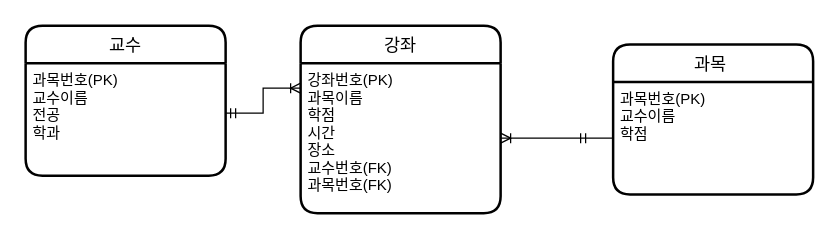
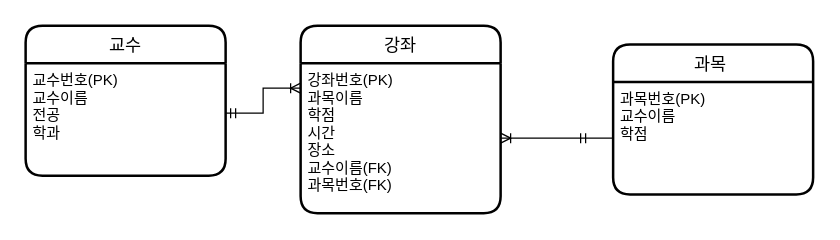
  <mxCell id="0" />
  <mxCell id="1" parent="0" />
  <mxCell id="2" style="edgeStyle=orthogonalEdgeStyle;rounded=0;orthogonalLoop=1;jettySize=auto;html=1;exitX=0.75;exitY=0;exitDx=0;exitDy=0;dashed=1;" edge="1" parent="1" source="8" target="7"><mxGeometry relative="1" as="geometry" /></mxCell>
  <mxCell id="3" value="교수" style="swimlane;childLayout=stackLayout;horizontal=1;startSize=30;horizontalStack=0;rounded=1;fontSize=14;fontStyle=0;strokeWidth=2;resizeParent=0;resizeLast=1;shadow=0;dashed=0;align=center;" vertex="1" parent="1"><mxGeometry x="20" y="20" width="160" height="120" as="geometry" /></mxCell>
- <mxCell id="4" value="과목번호(PK)&#10;교수이름&#10;전공&#10;학과" style="align=left;strokeColor=none;fillColor=none;spacingLeft=4;fontSize=12;verticalAlign=top;resizable=0;rotatable=0;part=1;" vertex="1" parent="3"><mxGeometry y="30" width="160" height="90" as="geometry" /></mxCell>
+ <mxCell id="4" value="교수번호(PK)&#10;교수이름&#10;전공&#10;학과" style="align=left;strokeColor=none;fillColor=none;spacingLeft=4;fontSize=12;verticalAlign=top;resizable=0;rotatable=0;part=1;" vertex="1" parent="3"><mxGeometry y="30" width="160" height="90" as="geometry" /></mxCell>
  <mxCell id="5" value="과목 " style="swimlane;childLayout=stackLayout;horizontal=1;startSize=30;horizontalStack=0;rounded=1;fontSize=14;fontStyle=0;strokeWidth=2;resizeParent=0;resizeLast=1;shadow=0;dashed=0;align=center;" vertex="1" parent="1"><mxGeometry x="490" y="35" width="160" height="120" as="geometry" /></mxCell>
  <mxCell id="6" value="과목번호(PK)&#10;교수이름&#10;학점" style="align=left;strokeColor=none;fillColor=none;spacingLeft=4;fontSize=12;verticalAlign=top;resizable=0;rotatable=0;part=1;" vertex="1" parent="5"><mxGeometry y="30" width="160" height="90" as="geometry" /></mxCell>
  <mxCell id="7" value="강좌" style="swimlane;childLayout=stackLayout;horizontal=1;startSize=30;horizontalStack=0;rounded=1;fontSize=14;fontStyle=0;strokeWidth=2;resizeParent=0;resizeLast=1;shadow=0;dashed=0;align=center;" vertex="1" parent="1"><mxGeometry x="240" y="20" width="160" height="150" as="geometry" /></mxCell>
- <mxCell id="8" value="강좌번호(PK)&#10;과목이름&#10;학점&#10;시간&#10;장소&#10;교수번호(FK)&#10;과목번호(FK)" style="align=left;strokeColor=none;fillColor=none;spacingLeft=4;fontSize=12;verticalAlign=top;resizable=0;rotatable=0;part=1;" vertex="1" parent="7"><mxGeometry y="30" width="160" height="120" as="geometry" /></mxCell>
+ <mxCell id="8" value="강좌번호(PK)&#10;과목이름&#10;학점&#10;시간&#10;장소&#10;교수이름(FK)&#10;과목번호(FK)" style="align=left;strokeColor=none;fillColor=none;spacingLeft=4;fontSize=12;verticalAlign=top;resizable=0;rotatable=0;part=1;" vertex="1" parent="7"><mxGeometry y="30" width="160" height="120" as="geometry" /></mxCell>
  <mxCell id="9" value="" style="edgeStyle=entityRelationEdgeStyle;fontSize=12;html=1;endArrow=ERoneToMany;startArrow=ERmandOne;rounded=0;" edge="1" parent="1"><mxGeometry width="100" height="100" relative="1" as="geometry"><mxPoint x="180" y="90" as="sourcePoint" /><mxPoint x="240" y="70" as="targetPoint" /></mxGeometry></mxCell>
  <mxCell id="10" value="" style="edgeStyle=entityRelationEdgeStyle;fontSize=12;html=1;endArrow=ERoneToMany;startArrow=ERmandOne;rounded=0;" edge="1" parent="1" target="8"><mxGeometry width="100" height="100" relative="1" as="geometry"><mxPoint x="460" y="110" as="sourcePoint" /><mxPoint x="430" y="90" as="targetPoint" /></mxGeometry></mxCell>
